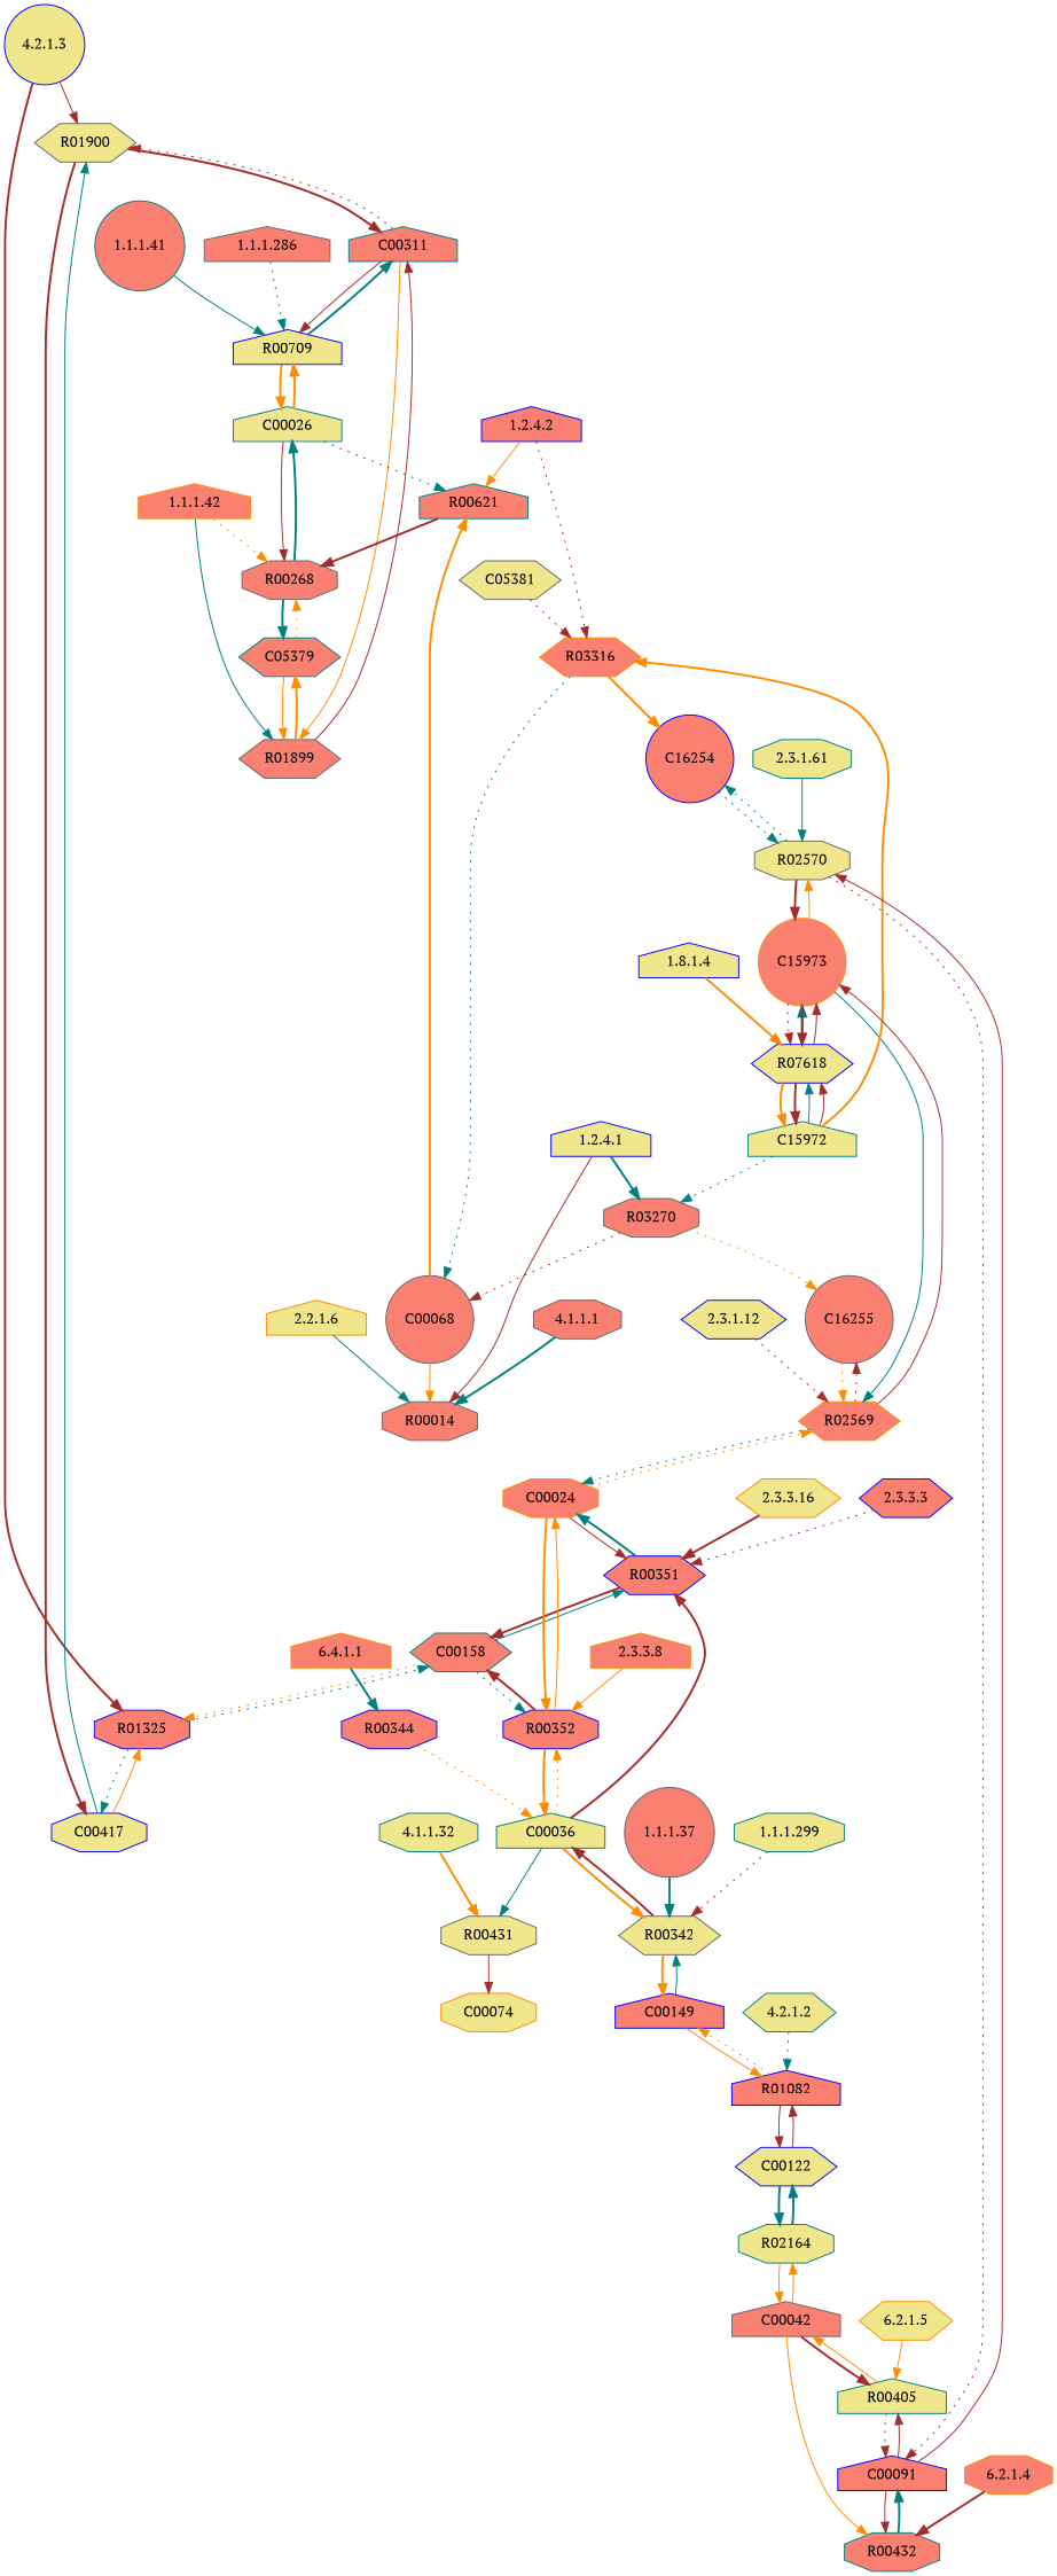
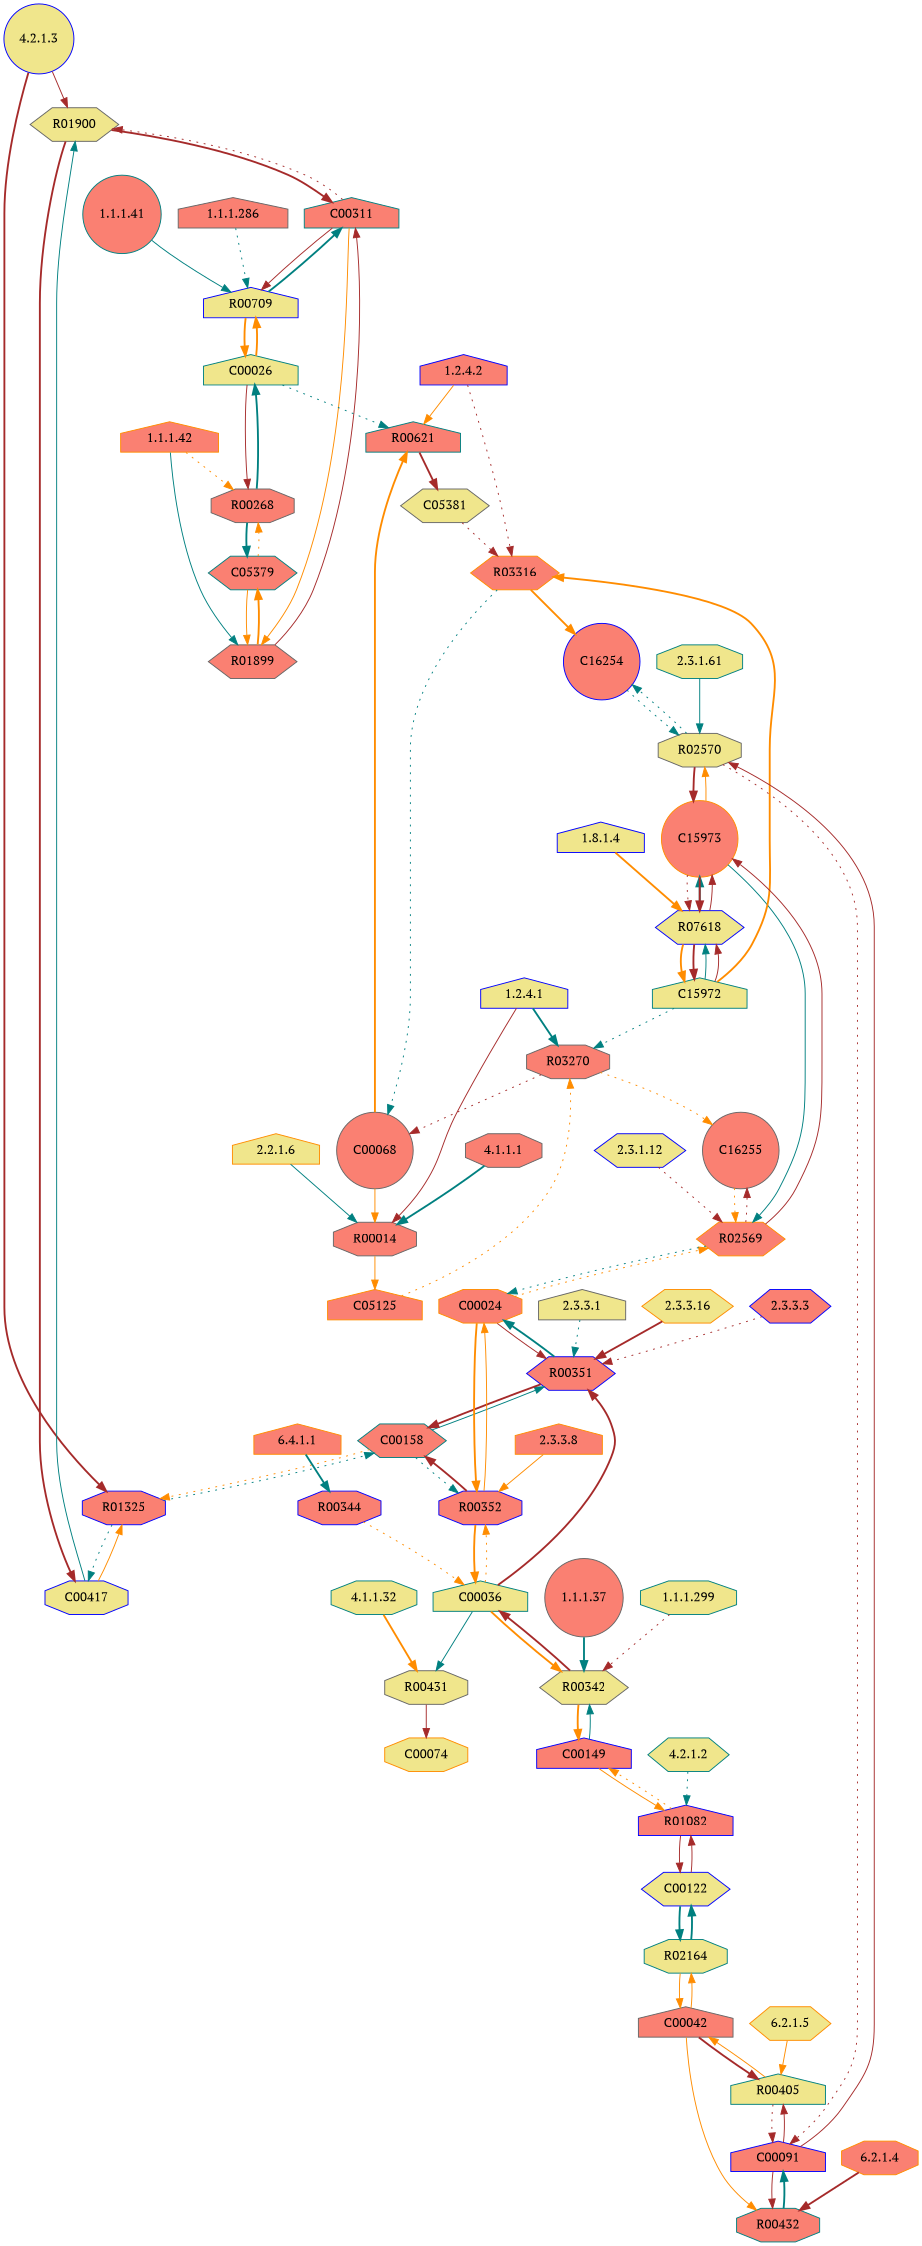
  digraph {
    fontname="PT Serif"
    node [color=blue fillcolor=salmon fontname="PT Serif" shape=house style=filled type=E]
    edge [color=brown fontname="PT Serif" style=solid]
    "4.2.1.3" [fillcolor=khaki shape=circle]
    R01900 [color=gray40 fillcolor=khaki shape=hexagon type=R]
    R01325 [shape=octagon type=R]
    C00311 [color=teal type=C]
    C00417 [fillcolor=khaki shape=octagon type=C]
    C00158 [color=teal shape=hexagon type=C]
    "1.8.1.4" [fillcolor=khaki]
    R07618 [fillcolor=khaki shape=hexagon type=R]
    C15973 [color=darkorange shape=circle type=C]
    C15972 [color=teal fillcolor=khaki type=C]
    "6.2.1.5" [color=darkorange fillcolor=khaki shape=hexagon]
    R00405 [color=teal fillcolor=khaki type=R]
    C00042 [color=gray40 type=C]
    C00091 [type=C]
    "2.3.1.61" [color=teal fillcolor=khaki shape=octagon]
    R02570 [color=gray40 fillcolor=khaki shape=octagon type=R]
    C16254 [shape=circle type=C]
    "1.2.4.1" [fillcolor=khaki]
    R03270 [color=gray40 shape=octagon type=R]
    R00014 [color=gray40 shape=octagon type=R]
    C00068 [color=gray40 shape=circle type=C]
    C16255 [color=gray40 shape=circle type=C]
+   C05125 [color=darkorange type=C]
    "4.1.1.1" [color=gray40 shape=octagon]
    R03316 [color=darkorange shape=hexagon type=R]
    "1.2.4.2"
    R00621 [color=teal type=R]
    C05381 [color=gray40 fillcolor=khaki shape=hexagon type=C]
+   "2.3.3.1" [color=gray40 fillcolor=khaki]
    R00351 [shape=hexagon type=R]
    C00024 [color=darkorange shape=octagon type=C]
    "2.3.3.8" [color=darkorange]
    R00352 [shape=octagon type=R]
    C00036 [color=teal fillcolor=khaki type=C]
    R02164 [color=teal fillcolor=khaki shape=octagon type=R]
    C00122 [fillcolor=khaki shape=hexagon type=C]
    "1.1.1.42" [color=darkorange]
    R00268 [color=gray40 shape=octagon type=R]
    R01899 [color=gray40 shape=hexagon type=R]
    C00026 [color=teal fillcolor=khaki type=C]
    C05379 [color=teal shape=hexagon type=C]
    "1.1.1.286" [color=gray40]
    R00709 [fillcolor=khaki type=R]
    "4.1.1.32" [color=teal fillcolor=khaki shape=octagon]
    R00431 [color=gray40 fillcolor=khaki shape=octagon type=R]
    C00074 [color=darkorange fillcolor=khaki shape=octagon type=C]
    "2.3.1.12" [fillcolor=khaki shape=hexagon]
    R02569 [color=darkorange shape=hexagon type=R]
    "2.2.1.6" [color=darkorange fillcolor=khaki]
    "1.1.1.41" [color=teal shape=circle]
    "1.1.1.37" [color=gray40 shape=circle]
    R00342 [color=gray40 fillcolor=khaki shape=hexagon type=R]
    C00149 [type=C]
    "4.2.1.2" [color=teal fillcolor=khaki shape=hexagon]
    R01082 [type=R]
    "2.3.3.16" [color=darkorange fillcolor=khaki shape=hexagon]
    "6.2.1.4" [color=darkorange shape=octagon]
    R00432 [color=teal shape=octagon type=R]
    "6.4.1.1" [color=darkorange]
    R00344 [shape=octagon type=R]
    "2.3.3.3" [shape=hexagon]
    "1.1.1.299" [color=teal fillcolor=khaki shape=octagon]
    "4.2.1.3" -> R01900
    "4.2.1.3" -> R01325 [style=bold]
    R01900 -> C00311 [style=bold]
    R01900 -> C00417 [style=bold]
    R01325 -> C00417 [color=teal style=dotted]
    R01325 -> C00158 [color=teal style=dotted]
    C00311 -> R01900 [style=dotted]
    C00311 -> R01899 [color=darkorange]
    C00311 -> R00709
    C00417 -> R01900 [color=teal]
    C00417 -> R01325 [color=darkorange]
    C00158 -> R01325 [color=darkorange style=dotted]
    C00158 -> R00351 [color=teal]
    C00158 -> R00352 [color=teal style=dotted]
    "1.8.1.4" -> R07618 [color=darkorange style=bold]
    R07618 -> C15973 [color=teal style=bold]
    R07618 -> C15973
    R07618 -> C15972 [color=darkorange style=bold]
    R07618 -> C15972 [style=bold]
    C15973 -> R07618 [style=bold]
    C15973 -> R07618 [style=dotted]
    C15973 -> R02570 [color=darkorange]
    C15973 -> R02569 [color=teal]
    C15972 -> R07618 [color=teal]
    C15972 -> R07618
    C15972 -> R03270 [color=teal style=dotted]
    C15972 -> R03316 [color=darkorange style=bold]
    "6.2.1.5" -> R00405 [color=darkorange]
    R00405 -> C00042 [color=darkorange]
    R00405 -> C00091 [style=dotted]
    C00042 -> R00405 [style=bold]
    C00042 -> R02164 [color=darkorange]
    C00042 -> R00432 [color=darkorange]
    C00091 -> R00405
    C00091 -> R02570
    C00091 -> R00432
    "2.3.1.61" -> R02570 [color=teal]
    R02570 -> C15973 [style=bold]
    R02570 -> C00091 [style=dotted]
    R02570 -> C16254 [color=teal style=dotted]
    C16254 -> R02570 [color=teal style=dotted]
    "1.2.4.1" -> R03270 [color=teal style=bold]
    "1.2.4.1" -> R00014
    R03270 -> C00068 [style=dotted]
    R03270 -> C16255 [color=darkorange style=dotted]
+   R00014 -> C05125 [color=darkorange]
    C00068 -> R00014 [color=darkorange]
    C00068 -> R00621 [color=darkorange style=bold]
    C16255 -> R02569 [color=darkorange style=dotted]
+   C05125 -> R03270 [color=darkorange style=dotted]
    "4.1.1.1" -> R00014 [color=teal style=bold]
    R03316 -> C16254 [color=darkorange style=bold]
    R03316 -> C00068 [color=teal style=dotted]
    "1.2.4.2" -> R03316 [style=dotted]
    "1.2.4.2" -> R00621 [color=darkorange]
-   R00621 -> R00268 [style=bold]
+   R00621 -> C05381 [style=bold]
    C05381 -> R03316 [style=dotted]
+   "2.3.3.1" -> R00351 [color=teal style=dotted]
    R00351 -> C00158 [style=bold]
    R00351 -> C00024 [color=teal style=bold]
    C00024 -> R00351
    C00024 -> R00352 [color=darkorange style=bold]
    C00024 -> R02569 [color=darkorange style=dotted]
    "2.3.3.8" -> R00352 [color=darkorange]
    R00352 -> C00158 [style=bold]
    R00352 -> C00024 [color=darkorange]
    R00352 -> C00036 [color=darkorange style=bold]
    C00036 -> R00351 [style=bold]
    C00036 -> R00352 [color=darkorange style=dotted]
    C00036 -> R00431 [color=teal]
    C00036 -> R00342 [color=darkorange style=bold]
    R02164 -> C00042 [color=darkorange]
    R02164 -> C00122 [color=teal style=bold]
    C00122 -> R02164 [color=teal style=bold]
    C00122 -> R01082
    "1.1.1.42" -> R00268 [color=darkorange style=dotted]
    "1.1.1.42" -> R01899 [color=teal]
    R00268 -> C00026 [color=teal style=bold]
    R00268 -> C05379 [color=teal style=bold]
    R01899 -> C00311
    R01899 -> C05379 [color=darkorange style=bold]
    C00026 -> R00621 [color=teal style=dotted]
    C00026 -> R00268
    C00026 -> R00709 [color=darkorange style=bold]
    C05379 -> R00268 [color=darkorange style=dotted]
    C05379 -> R01899 [color=darkorange]
    "1.1.1.286" -> R00709 [color=teal style=dotted]
    R00709 -> C00311 [color=teal style=bold]
    R00709 -> C00026 [color=darkorange style=bold]
    "4.1.1.32" -> R00431 [color=darkorange style=bold]
    R00431 -> C00074
    "2.3.1.12" -> R02569 [style=dotted]
    R02569 -> C15973
    R02569 -> C16255 [style=dotted]
    R02569 -> C00024 [color=teal style=dotted]
    "2.2.1.6" -> R00014 [color=teal]
    "1.1.1.41" -> R00709 [color=teal]
    "1.1.1.37" -> R00342 [color=teal style=bold]
    R00342 -> C00036 [style=bold]
    R00342 -> C00149 [color=darkorange style=bold]
    C00149 -> R00342 [color=teal]
    C00149 -> R01082 [color=darkorange]
    "4.2.1.2" -> R01082 [color=teal style=dotted]
    R01082 -> C00122
    R01082 -> C00149 [color=darkorange style=dotted]
    "2.3.3.16" -> R00351 [style=bold]
    "6.2.1.4" -> R00432 [style=bold]
    R00432 -> C00091 [color=teal style=bold]
    "6.4.1.1" -> R00344 [color=teal style=bold]
    R00344 -> C00036 [color=darkorange style=dotted]
    "2.3.3.3" -> R00351 [style=dotted]
    "1.1.1.299" -> R00342 [style=dotted]
  }
